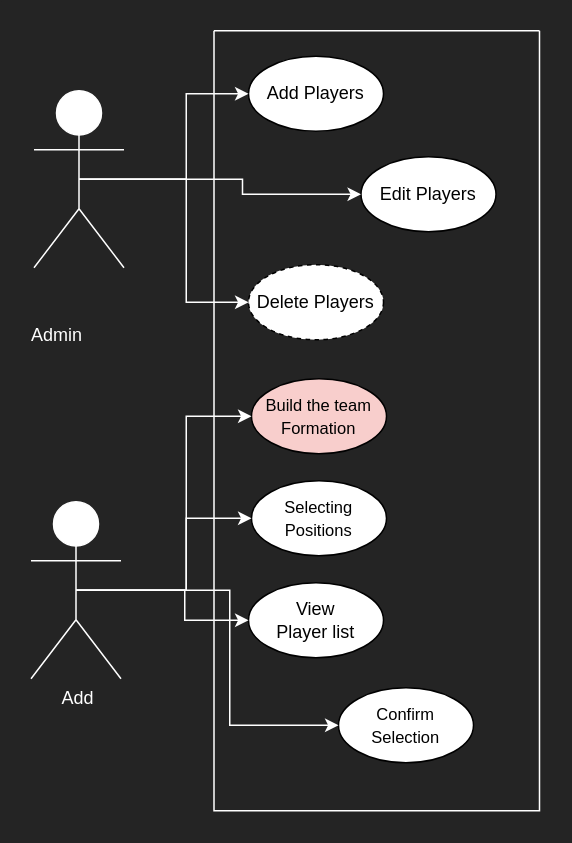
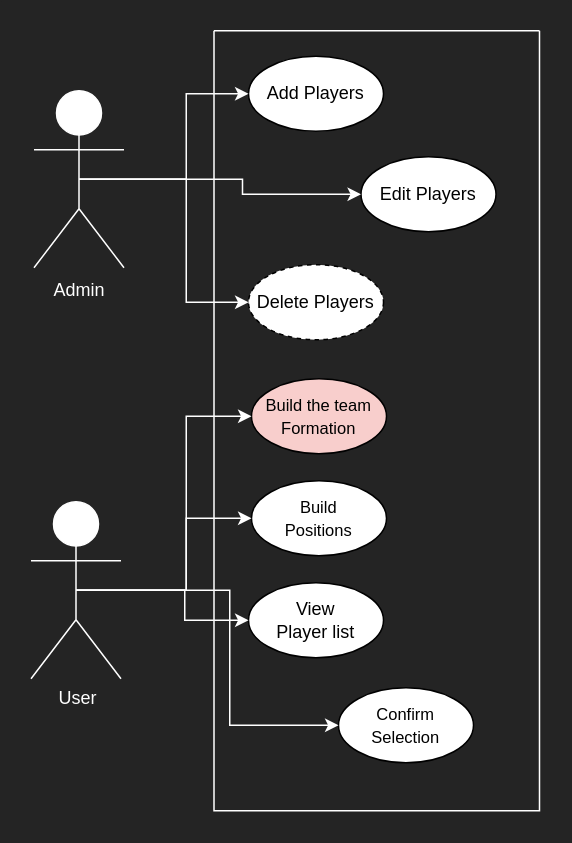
  <mxCell id="0" />
  <mxCell id="1" parent="0" />
  <mxCell id="2" value="" style="swimlane;startSize=0;labelBackgroundColor=none;strokeColor=#FFFFFF;" vertex="1" parent="1"><mxGeometry x="142" y="20" width="217" height="520" as="geometry" /></mxCell>
  <mxCell id="3" value="Add Players" style="ellipse;whiteSpace=wrap;html=1;labelBackgroundColor=none;" vertex="1" parent="2"><mxGeometry x="23" y="17" width="90" height="50" as="geometry" /></mxCell>
  <mxCell id="4" value="Edit Players" style="ellipse;whiteSpace=wrap;html=1;labelBackgroundColor=none;" vertex="1" parent="2"><mxGeometry x="98" y="84" width="90" height="50" as="geometry" /></mxCell>
  <mxCell id="5" value="Delete Players" style="ellipse;whiteSpace=wrap;html=1;labelBackgroundColor=none;dashed=1;" vertex="1" parent="2"><mxGeometry x="23" y="156" width="90" height="50" as="geometry" /></mxCell>
  <mxCell id="6" value="&lt;font style=&quot;font-size: 11px;&quot;&gt;Build the team&lt;/font&gt;&lt;div&gt;&lt;font style=&quot;font-size: 11px;&quot;&gt;Formation&lt;/font&gt;&lt;/div&gt;" style="ellipse;whiteSpace=wrap;html=1;labelBackgroundColor=none;fillColor=#f8cecc;" vertex="1" parent="2"><mxGeometry x="25" y="232" width="90" height="50" as="geometry" /></mxCell>
- <mxCell id="7" value="&lt;span style=&quot;font-size: 11px;&quot;&gt;Selecting&lt;/span&gt;&lt;div&gt;&lt;span style=&quot;font-size: 11px;&quot;&gt;Positions&lt;/span&gt;&lt;/div&gt;" style="ellipse;whiteSpace=wrap;html=1;labelBackgroundColor=none;" vertex="1" parent="2"><mxGeometry x="25" y="300" width="90" height="50" as="geometry" /></mxCell>
+ <mxCell id="7" value="&lt;span style=&quot;font-size: 11px;&quot;&gt;Build&lt;/span&gt;&lt;div&gt;&lt;span style=&quot;font-size: 11px;&quot;&gt;Positions&lt;/span&gt;&lt;/div&gt;" style="ellipse;whiteSpace=wrap;html=1;labelBackgroundColor=none;" vertex="1" parent="2"><mxGeometry x="25" y="300" width="90" height="50" as="geometry" /></mxCell>
  <mxCell id="8" value="View&lt;div&gt;Player list&lt;/div&gt;" style="ellipse;whiteSpace=wrap;html=1;labelBackgroundColor=none;" vertex="1" parent="2"><mxGeometry x="23" y="368" width="90" height="50" as="geometry" /></mxCell>
  <mxCell id="9" value="&lt;span style=&quot;font-size: 11px;&quot;&gt;Confirm&lt;/span&gt;&lt;div&gt;&lt;span style=&quot;font-size: 11px;&quot;&gt;Selection&lt;/span&gt;&lt;/div&gt;" style="ellipse;whiteSpace=wrap;html=1;labelBackgroundColor=none;" vertex="1" parent="2"><mxGeometry x="83" y="438" width="90" height="50" as="geometry" /></mxCell>
- <mxCell id="10" value="Add" style="text;html=1;align=center;verticalAlign=middle;resizable=0;points=[];autosize=1;labelBackgroundColor=none;fillColor=none;fontColor=#FFFFFF;" vertex="1" parent="1"><mxGeometry x="29" y="452" width="43" height="26" as="geometry" /></mxCell>
+ <mxCell id="10" value="User" style="text;html=1;align=center;verticalAlign=middle;resizable=0;points=[];autosize=1;labelBackgroundColor=none;fillColor=none;fontColor=#FFFFFF;" vertex="1" parent="1"><mxGeometry x="29" y="452" width="43" height="26" as="geometry" /></mxCell>
  <mxCell id="11" style="edgeStyle=orthogonalEdgeStyle;rounded=0;orthogonalLoop=1;jettySize=auto;html=1;exitX=0.5;exitY=0.5;exitDx=0;exitDy=0;exitPerimeter=0;fontColor=#FFFFFF;labelBorderColor=#FFFFFF;strokeColor=#FCFCFC;" edge="1" parent="1" source="14" target="3"><mxGeometry relative="1" as="geometry" /></mxCell>
  <mxCell id="12" style="edgeStyle=orthogonalEdgeStyle;rounded=0;orthogonalLoop=1;jettySize=auto;html=1;exitX=0.5;exitY=0.5;exitDx=0;exitDy=0;exitPerimeter=0;entryX=0;entryY=0.5;entryDx=0;entryDy=0;strokeColor=#FFFFFF;" edge="1" parent="1" source="14" target="4"><mxGeometry relative="1" as="geometry" /></mxCell>
  <mxCell id="13" style="edgeStyle=orthogonalEdgeStyle;rounded=0;orthogonalLoop=1;jettySize=auto;html=1;exitX=0.5;exitY=0.5;exitDx=0;exitDy=0;exitPerimeter=0;strokeColor=#FFFFFF;" edge="1" parent="1" source="14" target="5"><mxGeometry relative="1" as="geometry" /></mxCell>
  <mxCell id="14" value="Actor" style="shape=umlActor;verticalLabelPosition=bottom;verticalAlign=top;html=1;fillColor=#FFFFFF;fontColor=none;strokeColor=#FFFFFF;noLabel=1;" vertex="1" parent="1"><mxGeometry x="22" y="60" width="60" height="118" as="geometry" /></mxCell>
- <mxCell id="15" value="Admin" style="text;html=1;align=center;verticalAlign=middle;resizable=0;points=[];autosize=1;labelBackgroundColor=none;fillColor=none;fontColor=#FFFFFF;" vertex="1" parent="1"><mxGeometry x="7" y="208" width="60" height="30" as="geometry" /></mxCell>
+ <mxCell id="15" value="Admin" style="text;html=1;align=center;verticalAlign=middle;resizable=0;points=[];autosize=1;labelBackgroundColor=none;fillColor=none;fontColor=#FFFFFF;" vertex="1" parent="1"><mxGeometry x="22" y="178" width="60" height="30" as="geometry" /></mxCell>
  <mxCell id="16" style="edgeStyle=orthogonalEdgeStyle;rounded=0;orthogonalLoop=1;jettySize=auto;html=1;exitX=0.5;exitY=0.5;exitDx=0;exitDy=0;exitPerimeter=0;entryX=0;entryY=0.5;entryDx=0;entryDy=0;strokeColor=#FFFFFF;" edge="1" parent="1" source="20" target="6"><mxGeometry relative="1" as="geometry" /></mxCell>
  <mxCell id="17" style="edgeStyle=orthogonalEdgeStyle;rounded=0;orthogonalLoop=1;jettySize=auto;html=1;exitX=0.5;exitY=0.5;exitDx=0;exitDy=0;exitPerimeter=0;entryX=0;entryY=0.5;entryDx=0;entryDy=0;strokeColor=#FFFFFF;" edge="1" parent="1" source="20" target="7"><mxGeometry relative="1" as="geometry" /></mxCell>
  <mxCell id="18" style="edgeStyle=orthogonalEdgeStyle;rounded=0;orthogonalLoop=1;jettySize=auto;html=1;exitX=0.5;exitY=0.5;exitDx=0;exitDy=0;exitPerimeter=0;strokeColor=#FFFFFF;" edge="1" parent="1" source="20" target="8"><mxGeometry relative="1" as="geometry" /></mxCell>
  <mxCell id="19" style="edgeStyle=orthogonalEdgeStyle;rounded=0;orthogonalLoop=1;jettySize=auto;html=1;exitX=0.5;exitY=0.5;exitDx=0;exitDy=0;exitPerimeter=0;entryX=0;entryY=0.5;entryDx=0;entryDy=0;strokeColor=#FFFFFF;" edge="1" parent="1" source="20" target="9"><mxGeometry relative="1" as="geometry" /></mxCell>
  <mxCell id="20" value="Actor" style="shape=umlActor;verticalLabelPosition=bottom;verticalAlign=top;html=1;fillColor=#FFFFFF;fontColor=none;strokeColor=#FFFFFF;noLabel=1;" vertex="1" parent="1"><mxGeometry x="20" y="334" width="60" height="118" as="geometry" /></mxCell>
